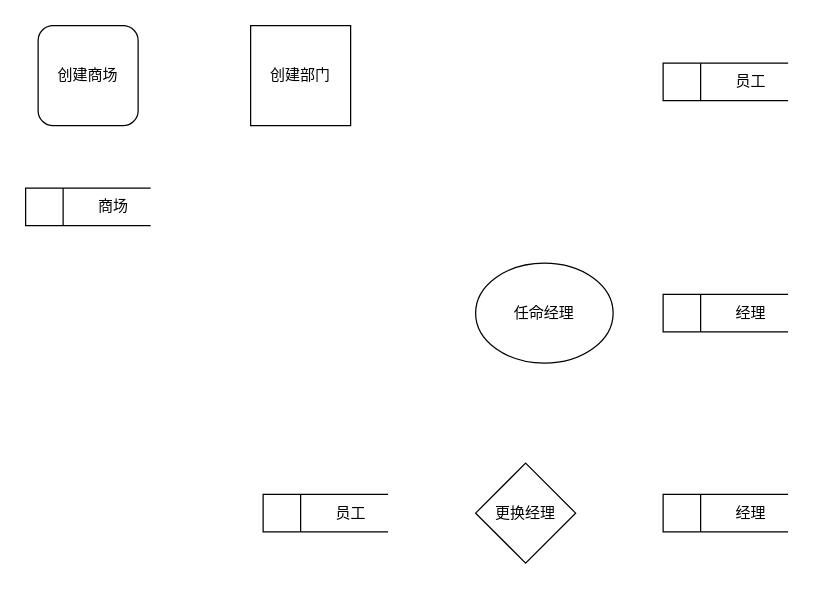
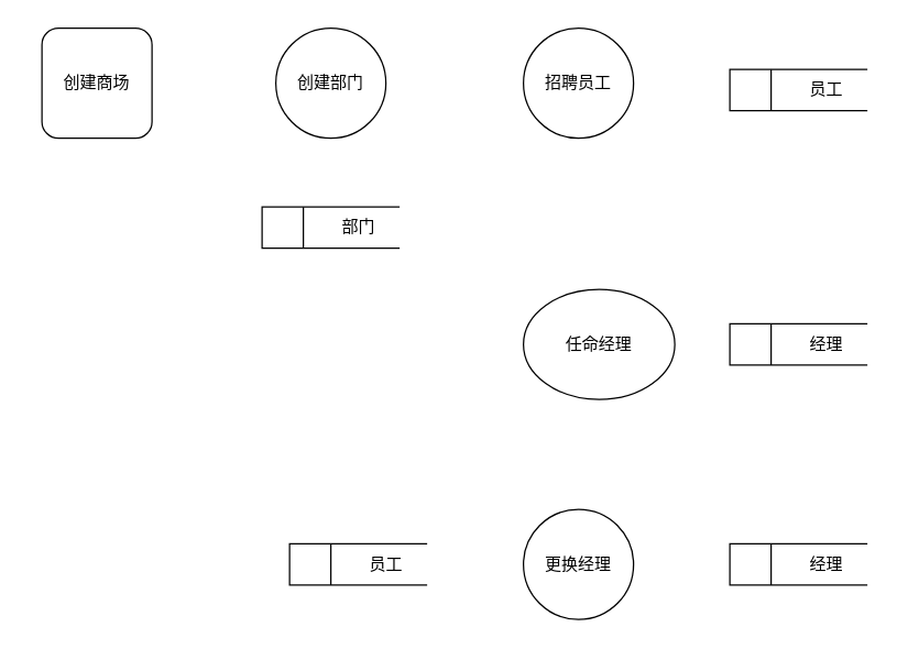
  <mxCell id="0" />
  <mxCell id="1" parent="0" />
  <mxCell id="2" value="创建商场" style="whiteSpace=wrap;html=1;aspect=fixed;rounded=1;" vertex="1" parent="1"><mxGeometry x="30" y="20" width="80" height="80" as="geometry" /></mxCell>
- <mxCell id="3" value="创建部门" style="whiteSpace=wrap;html=1;aspect=fixed;rounded=0;" vertex="1" parent="1"><mxGeometry x="200" y="20" width="80" height="80" as="geometry" /></mxCell>
+ <mxCell id="3" value="创建部门" style="ellipse;whiteSpace=wrap;html=1;aspect=fixed;" vertex="1" parent="1"><mxGeometry x="200" y="20" width="80" height="80" as="geometry" /></mxCell>
+ <mxCell id="4" value="招聘员工" style="ellipse;whiteSpace=wrap;html=1;aspect=fixed;" vertex="1" parent="1"><mxGeometry x="380" y="20" width="80" height="80" as="geometry" /></mxCell>
  <mxCell id="5" value="任命经理" style="ellipse;whiteSpace=wrap;html=1;aspect=fixed;" vertex="1" parent="1"><mxGeometry x="380" y="210" width="110" height="80" as="geometry" /></mxCell>
- <mxCell id="6" value="更换经理" style="rhombus;whiteSpace=wrap;html=1;aspect=fixed;" vertex="1" parent="1"><mxGeometry x="380" y="370" width="80" height="80" as="geometry" /></mxCell>
- <mxCell id="7" value="&lt;span style=&quot;white-space: pre;&quot;&gt;&#09;&lt;/span&gt;&lt;span style=&quot;white-space: pre;&quot;&gt;&#09;&lt;/span&gt;商场" style="html=1;dashed=0;whiteSpace=wrap;shape=mxgraph.dfd.dataStoreID;align=left;spacingLeft=3;points=[[0,0],[0.5,0],[1,0],[0,0.5],[1,0.5],[0,1],[0.5,1],[1,1]];" vertex="1" parent="1"><mxGeometry x="20" y="150" width="100" height="30" as="geometry" /></mxCell>
+ <mxCell id="6" value="更换经理" style="ellipse;whiteSpace=wrap;html=1;aspect=fixed;" vertex="1" parent="1"><mxGeometry x="380" y="370" width="80" height="80" as="geometry" /></mxCell>
+ <mxCell id="8" value="&lt;span style=&quot;white-space: pre;&quot;&gt;&#09;&lt;/span&gt;&lt;span style=&quot;white-space: pre;&quot;&gt;&#09;&lt;/span&gt;部门" style="html=1;dashed=0;whiteSpace=wrap;shape=mxgraph.dfd.dataStoreID;align=left;spacingLeft=3;points=[[0,0],[0.5,0],[1,0],[0,0.5],[1,0.5],[0,1],[0.5,1],[1,1]];" vertex="1" parent="1"><mxGeometry x="190" y="150" width="100" height="30" as="geometry" /></mxCell>
  <mxCell id="9" value="&lt;span style=&quot;white-space: pre;&quot;&gt;&#09;&lt;/span&gt;&lt;span style=&quot;white-space: pre;&quot;&gt;&#09;&lt;/span&gt;员工" style="html=1;dashed=0;whiteSpace=wrap;shape=mxgraph.dfd.dataStoreID;align=left;spacingLeft=3;points=[[0,0],[0.5,0],[1,0],[0,0.5],[1,0.5],[0,1],[0.5,1],[1,1]];" vertex="1" parent="1"><mxGeometry x="530" y="50" width="100" height="30" as="geometry" /></mxCell>
  <mxCell id="10" value="&lt;span style=&quot;white-space: pre;&quot;&gt;&#09;&lt;/span&gt;&lt;span style=&quot;white-space: pre;&quot;&gt;&#09;&lt;/span&gt;经理" style="html=1;dashed=0;whiteSpace=wrap;shape=mxgraph.dfd.dataStoreID;align=left;spacingLeft=3;points=[[0,0],[0.5,0],[1,0],[0,0.5],[1,0.5],[0,1],[0.5,1],[1,1]];" vertex="1" parent="1"><mxGeometry x="530" y="235" width="100" height="30" as="geometry" /></mxCell>
  <mxCell id="11" value="&lt;span style=&quot;white-space: pre;&quot;&gt;&#09;&lt;/span&gt;&lt;span style=&quot;white-space: pre;&quot;&gt;&#09;&lt;/span&gt;经理" style="html=1;dashed=0;whiteSpace=wrap;shape=mxgraph.dfd.dataStoreID;align=left;spacingLeft=3;points=[[0,0],[0.5,0],[1,0],[0,0.5],[1,0.5],[0,1],[0.5,1],[1,1]];" vertex="1" parent="1"><mxGeometry x="530" y="395" width="100" height="30" as="geometry" /></mxCell>
  <mxCell id="12" value="&lt;span style=&quot;white-space: pre;&quot;&gt;&#09;&lt;/span&gt;&lt;span style=&quot;white-space: pre;&quot;&gt;&#09;&lt;/span&gt;员工" style="html=1;dashed=0;whiteSpace=wrap;shape=mxgraph.dfd.dataStoreID;align=left;spacingLeft=3;points=[[0,0],[0.5,0],[1,0],[0,0.5],[1,0.5],[0,1],[0.5,1],[1,1]];" vertex="1" parent="1"><mxGeometry x="210" y="395" width="100" height="30" as="geometry" /></mxCell>
